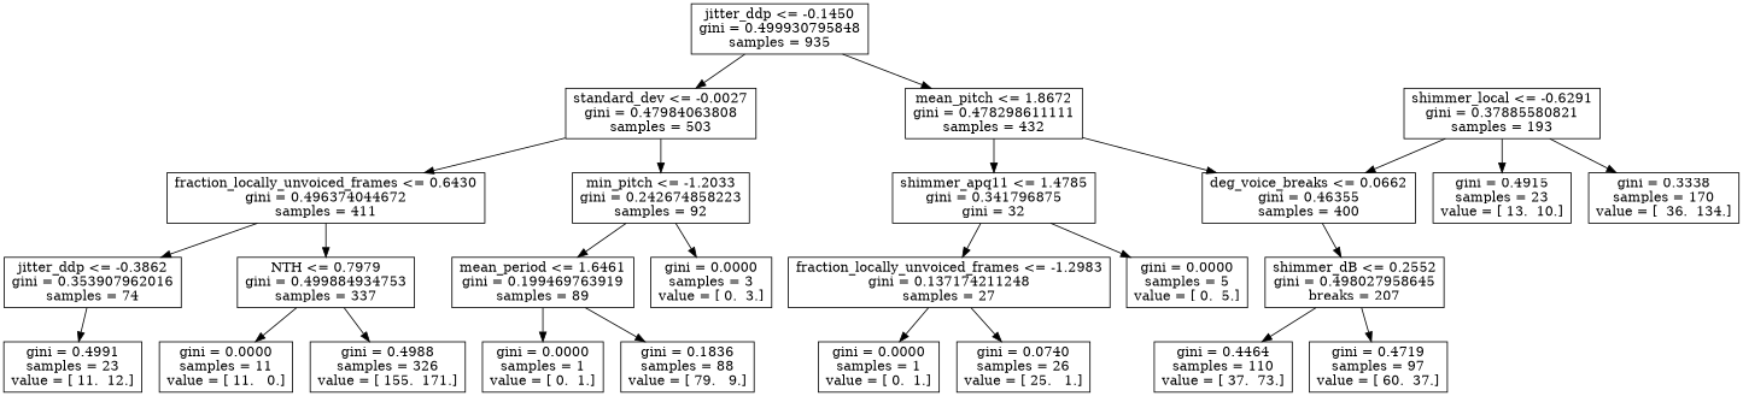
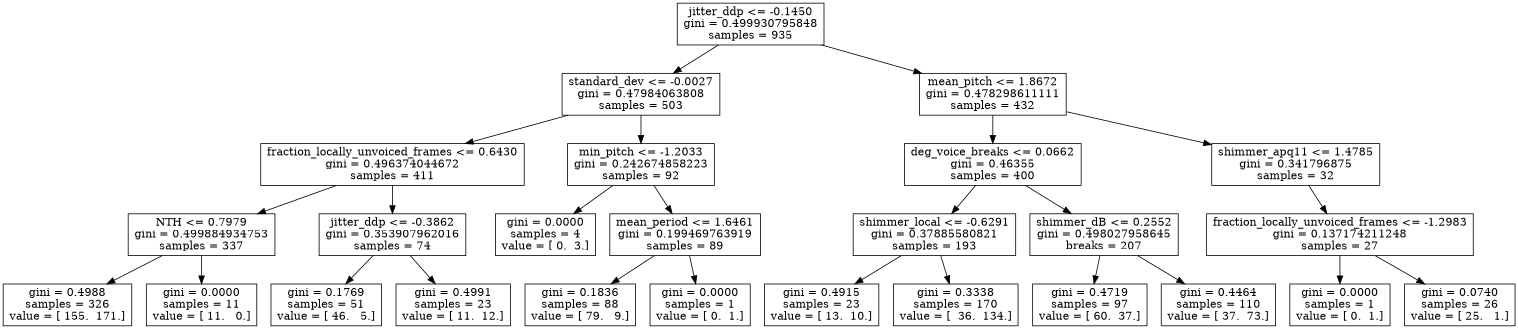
  digraph {
    node [shape=box]
    n1 [label="jitter_ddp <= -0.1450\ngini = 0.499930795848\nsamples = 935"]
    n2 [label="standard_dev <= -0.0027\ngini = 0.47984063808\nsamples = 503"]
    n3 [label="mean_pitch <= 1.8672\ngini = 0.478298611111\nsamples = 432"]
    n4 [label="fraction_locally_unvoiced_frames <= 0.6430\ngini = 0.496374044672\nsamples = 411"]
    n5 [label="min_pitch <= -1.2033\ngini = 0.242674858223\nsamples = 92"]
    n6 [label="deg_voice_breaks <= 0.0662\ngini = 0.46355\nsamples = 400"]
-   n7 [label="shimmer_apq11 <= 1.4785\ngini = 0.341796875\ngini = 32"]
+   n7 [label="shimmer_apq11 <= 1.4785\ngini = 0.341796875\nsamples = 32"]
    n8 [label="NTH <= 0.7979\ngini = 0.499884934753\nsamples = 337"]
    n9 [label="jitter_ddp <= -0.3862\ngini = 0.353907962016\nsamples = 74"]
-   n10 [label="gini = 0.0000\nsamples = 3\nvalue = [ 0.  3.]"]
+   n10 [label="gini = 0.0000\nsamples = 4\nvalue = [ 0.  3.]"]
    n11 [label="mean_period <= 1.6461\ngini = 0.199469763919\nsamples = 89"]
    n12 [label="gini = 0.4988\nsamples = 326\nvalue = [ 155.  171.]"]
    n13 [label="gini = 0.0000\nsamples = 11\nvalue = [ 11.   0.]"]
+   n14 [label="gini = 0.1769\nsamples = 51\nvalue = [ 46.   5.]"]
    n15 [label="gini = 0.4991\nsamples = 23\nvalue = [ 11.  12.]"]
    n16 [label="gini = 0.1836\nsamples = 88\nvalue = [ 79.   9.]"]
    n17 [label="gini = 0.0000\nsamples = 1\nvalue = [ 0.  1.]"]
    n18 [label="shimmer_local <= -0.6291\ngini = 0.37885580821\nsamples = 193"]
    n19 [label="shimmer_dB <= 0.2552\ngini = 0.498027958645\nbreaks = 207"]
    n20 [label="fraction_locally_unvoiced_frames <= -1.2983\ngini = 0.137174211248\nsamples = 27"]
-   n21 [label="gini = 0.0000\nsamples = 5\nvalue = [ 0.  5.]"]
    n22 [label="gini = 0.4915\nsamples = 23\nvalue = [ 13.  10.]"]
    n23 [label="gini = 0.3338\nsamples = 170\nvalue = [  36.  134.]"]
    n24 [label="gini = 0.4719\nsamples = 97\nvalue = [ 60.  37.]"]
    n25 [label="gini = 0.4464\nsamples = 110\nvalue = [ 37.  73.]"]
    n26 [label="gini = 0.0000\nsamples = 1\nvalue = [ 0.  1.]"]
    n27 [label="gini = 0.0740\nsamples = 26\nvalue = [ 25.   1.]"]
    n1 -> n2
    n1 -> n3
    n2 -> n4
    n2 -> n5
    n3 -> n6
    n3 -> n7
    n4 -> n8
    n4 -> n9
    n5 -> n10
    n5 -> n11
-   n18 -> n6
+   n6 -> n18
    n6 -> n19
    n7 -> n20
-   n7 -> n21
    n8 -> n12
    n8 -> n13
+   n9 -> n14
    n9 -> n15
    n11 -> n16
    n11 -> n17
    n18 -> n22
    n18 -> n23
    n19 -> n24
    n19 -> n25
    n20 -> n26
    n20 -> n27
  }
